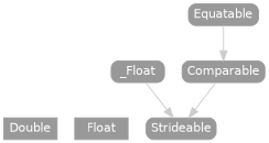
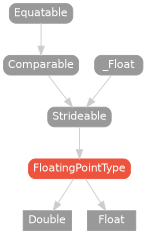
  strict digraph {
    node [color="#999999" fillcolor="#999999" fontcolor=white fontname=Helvetica fontsize=12 margin="0.07,0.05" shape=box style="filled,rounded"]
    edge [color="#cccccc"]
    Double [height=0.3 style=filled]
    Float [height=0.3 style=filled]
    Comparable [height=0.3]
    Strideable [height=0.3]
+   FloatingPointType [color="#ee543d" fillcolor="#ee543d" height=0.3]
    Equatable [height=0.3]
    n7 [height=0.3 label=_Float]
    subgraph sub_1 {
      rank=max
      Double
      Float
    }
    Comparable -> Strideable
+   Strideable -> FloatingPointType
+   FloatingPointType -> Double
+   FloatingPointType -> Float
    Equatable -> Comparable
    n7 -> Strideable
  }
